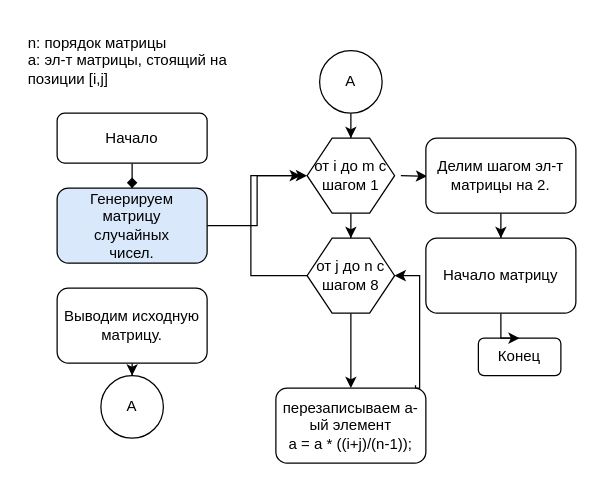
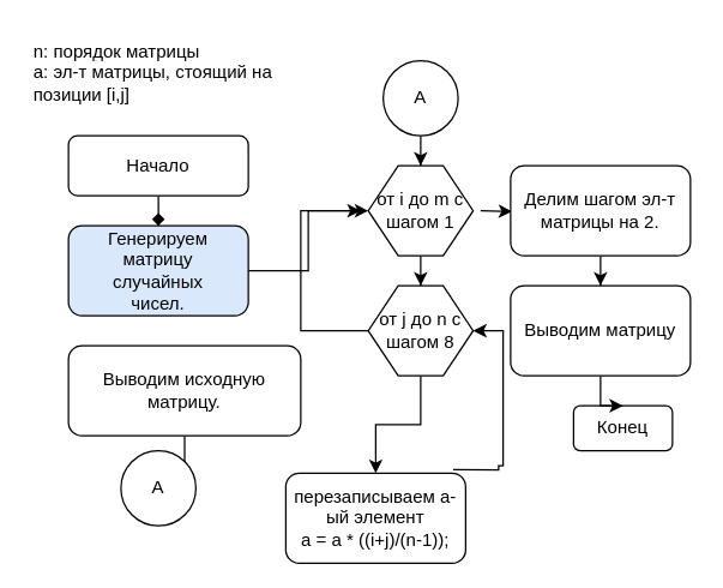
  <mxCell id="0" />
  <mxCell id="1" parent="0" />
  <mxCell id="2" value="" style="edgeStyle=orthogonalEdgeStyle;rounded=0;orthogonalLoop=1;jettySize=auto;html=1;endArrow=diamond;" parent="1" source="3" target="5" edge="1"><mxGeometry relative="1" as="geometry" /></mxCell>
  <mxCell id="3" value="Начало" style="rounded=1;whiteSpace=wrap;html=1;fontSize=12;glass=0;strokeWidth=1;shadow=0;" parent="1" vertex="1"><mxGeometry x="45" y="90" width="120" height="40" as="geometry" /></mxCell>
  <mxCell id="4" value="" style="edgeStyle=orthogonalEdgeStyle;rounded=0;orthogonalLoop=1;jettySize=auto;html=1;" parent="1" source="5" target="23" edge="1"><mxGeometry relative="1" as="geometry" /></mxCell>
  <mxCell id="5" value="&lt;div&gt;Генерируем&lt;/div&gt;матрицу&lt;div&gt;случайных&lt;/div&gt;&lt;div&gt;чисел.&lt;br&gt;&lt;/div&gt;" style="whiteSpace=wrap;html=1;rounded=1;glass=0;strokeWidth=1;shadow=0;fillColor=#dae8fc;" parent="1" vertex="1"><mxGeometry x="45" y="150" width="120" height="60" as="geometry" /></mxCell>
  <mxCell id="6" value="" style="edgeStyle=orthogonalEdgeStyle;rounded=0;orthogonalLoop=1;jettySize=auto;html=1;" parent="1" source="7" target="14" edge="1"><mxGeometry relative="1" as="geometry" /></mxCell>
- <mxCell id="7" value="&lt;div&gt;Выводим исходную матрицу.&lt;/div&gt;" style="whiteSpace=wrap;html=1;rounded=1;glass=0;strokeWidth=1;shadow=0;" parent="1" vertex="1"><mxGeometry x="45" y="230" width="120" height="60" as="geometry" /></mxCell>
+ <mxCell id="7" value="&lt;div&gt;Выводим исходную матрицу.&lt;/div&gt;" style="whiteSpace=wrap;html=1;rounded=1;glass=0;strokeWidth=1;shadow=0;" parent="1" vertex="1"><mxGeometry x="45" y="230" width="155" height="60" as="geometry" /></mxCell>
  <mxCell id="8" value="" style="edgeStyle=orthogonalEdgeStyle;rounded=0;orthogonalLoop=1;jettySize=auto;html=1;" parent="1" edge="1"><mxGeometry relative="1" as="geometry"><mxPoint x="280" y="180" as="targetPoint" /><mxPoint x="280" y="180" as="sourcePoint" /></mxGeometry></mxCell>
  <mxCell id="9" value="" style="edgeStyle=orthogonalEdgeStyle;rounded=0;orthogonalLoop=1;jettySize=auto;html=1;" parent="1" target="19" edge="1"><mxGeometry relative="1" as="geometry"><mxPoint x="320" y="140" as="sourcePoint" /></mxGeometry></mxCell>
  <mxCell id="10" value="&lt;div&gt;n: порядок матрицы&lt;/div&gt;&lt;div&gt;a: эл-т матрицы, стоящий на позиции [i,j]&lt;br&gt;&lt;/div&gt;" style="text;whiteSpace=wrap;html=1;" parent="1" vertex="1"><mxGeometry x="20" y="20" width="185" height="65" as="geometry" /></mxCell>
  <mxCell id="11" value="" style="edgeStyle=orthogonalEdgeStyle;rounded=0;orthogonalLoop=1;jettySize=auto;html=1;entryX=1;entryY=0.5;entryDx=0;entryDy=0;exitX=0.931;exitY=-0.039;exitDx=0;exitDy=0;exitPerimeter=0;" edge="1" parent="1" source="12" target="25"><mxGeometry relative="1" as="geometry"><Array as="points"><mxPoint x="332" y="310" /><mxPoint x="335" y="310" /><mxPoint x="335" y="220" /></Array></mxGeometry></mxCell>
- <mxCell id="12" value="&lt;div&gt;перезаписываем a-ый элемент&lt;/div&gt;&lt;div&gt;a = a * ((i+j)/(n-1));&lt;/div&gt;" style="whiteSpace=wrap;html=1;rounded=1;glass=0;strokeWidth=1;shadow=0;" parent="1" vertex="1"><mxGeometry x="220" y="310" width="120" height="60" as="geometry" /></mxCell>
+ <mxCell id="12" value="&lt;div&gt;перезаписываем a-ый элемент&lt;/div&gt;&lt;div&gt;a = a * ((i+j)/(n-1));&lt;/div&gt;" style="whiteSpace=wrap;html=1;rounded=1;glass=0;strokeWidth=1;shadow=0;" parent="1" vertex="1"><mxGeometry x="190" y="315" width="120" height="60" as="geometry" /></mxCell>
  <mxCell id="13" value="" style="endArrow=classic;html=1;rounded=0;entryX=0;entryY=0.5;entryDx=0;entryDy=0;exitX=0;exitY=0.5;exitDx=0;exitDy=0;" parent="1" source="25" edge="1"><mxGeometry width="50" height="50" relative="1" as="geometry"><mxPoint x="225" y="285" as="sourcePoint" /><mxPoint x="240" y="140" as="targetPoint" /><Array as="points"><mxPoint x="200" y="220" /><mxPoint x="200" y="140" /></Array></mxGeometry></mxCell>
  <mxCell id="14" value="A" style="ellipse;whiteSpace=wrap;html=1;rounded=1;glass=0;strokeWidth=1;shadow=0;" parent="1" vertex="1"><mxGeometry x="80" y="300" width="50" height="50" as="geometry" /></mxCell>
  <mxCell id="15" value="" style="edgeStyle=orthogonalEdgeStyle;rounded=0;orthogonalLoop=1;jettySize=auto;html=1;entryX=0.5;entryY=0;entryDx=0;entryDy=0;" parent="1" source="16" target="23" edge="1"><mxGeometry relative="1" as="geometry"><mxPoint x="280" y="100" as="targetPoint" /></mxGeometry></mxCell>
  <mxCell id="16" value="A" style="ellipse;whiteSpace=wrap;html=1;rounded=1;glass=0;strokeWidth=1;shadow=0;" parent="1" vertex="1"><mxGeometry x="255" y="40" width="50" height="50" as="geometry" /></mxCell>
  <mxCell id="17" value="&lt;div&gt;Конец&lt;/div&gt;" style="whiteSpace=wrap;html=1;rounded=1;glass=0;strokeWidth=1;shadow=0;" parent="1" vertex="1"><mxGeometry x="382" y="270" width="66" height="30" as="geometry" /></mxCell>
  <mxCell id="18" value="" style="edgeStyle=orthogonalEdgeStyle;rounded=0;orthogonalLoop=1;jettySize=auto;html=1;" parent="1" source="19" target="21" edge="1"><mxGeometry relative="1" as="geometry" /></mxCell>
  <mxCell id="19" value="Делим шагом эл-т матрицы на 2." style="whiteSpace=wrap;html=1;rounded=1;glass=0;strokeWidth=1;shadow=0;" parent="1" vertex="1"><mxGeometry x="340" y="110" width="120" height="60" as="geometry" /></mxCell>
  <mxCell id="20" value="" style="edgeStyle=orthogonalEdgeStyle;rounded=0;orthogonalLoop=1;jettySize=auto;html=1;" parent="1" source="21" target="17" edge="1"><mxGeometry relative="1" as="geometry" /></mxCell>
- <mxCell id="21" value="Начало матрицу" style="whiteSpace=wrap;html=1;rounded=1;glass=0;strokeWidth=1;shadow=0;" parent="1" vertex="1"><mxGeometry x="340" y="190" width="120" height="60" as="geometry" /></mxCell>
+ <mxCell id="21" value="Выводим матрицу" style="whiteSpace=wrap;html=1;rounded=1;glass=0;strokeWidth=1;shadow=0;" parent="1" vertex="1"><mxGeometry x="340" y="190" width="120" height="60" as="geometry" /></mxCell>
  <mxCell id="22" value="" style="edgeStyle=orthogonalEdgeStyle;rounded=0;orthogonalLoop=1;jettySize=auto;html=1;" parent="1" source="23" target="25" edge="1"><mxGeometry relative="1" as="geometry" /></mxCell>
  <mxCell id="23" value="от i до m с шагом 1" style="shape=hexagon;perimeter=hexagonPerimeter2;whiteSpace=wrap;html=1;fixedSize=1;" parent="1" vertex="1"><mxGeometry x="245" y="110" width="70" height="60" as="geometry" /></mxCell>
  <mxCell id="24" value="" style="edgeStyle=orthogonalEdgeStyle;rounded=0;orthogonalLoop=1;jettySize=auto;html=1;" parent="1" source="25" target="12" edge="1"><mxGeometry relative="1" as="geometry" /></mxCell>
  <mxCell id="25" value="от j до n с шагом 8" style="shape=hexagon;perimeter=hexagonPerimeter2;whiteSpace=wrap;html=1;fixedSize=1;" parent="1" vertex="1"><mxGeometry x="245" y="190" width="70" height="60" as="geometry" /></mxCell>
